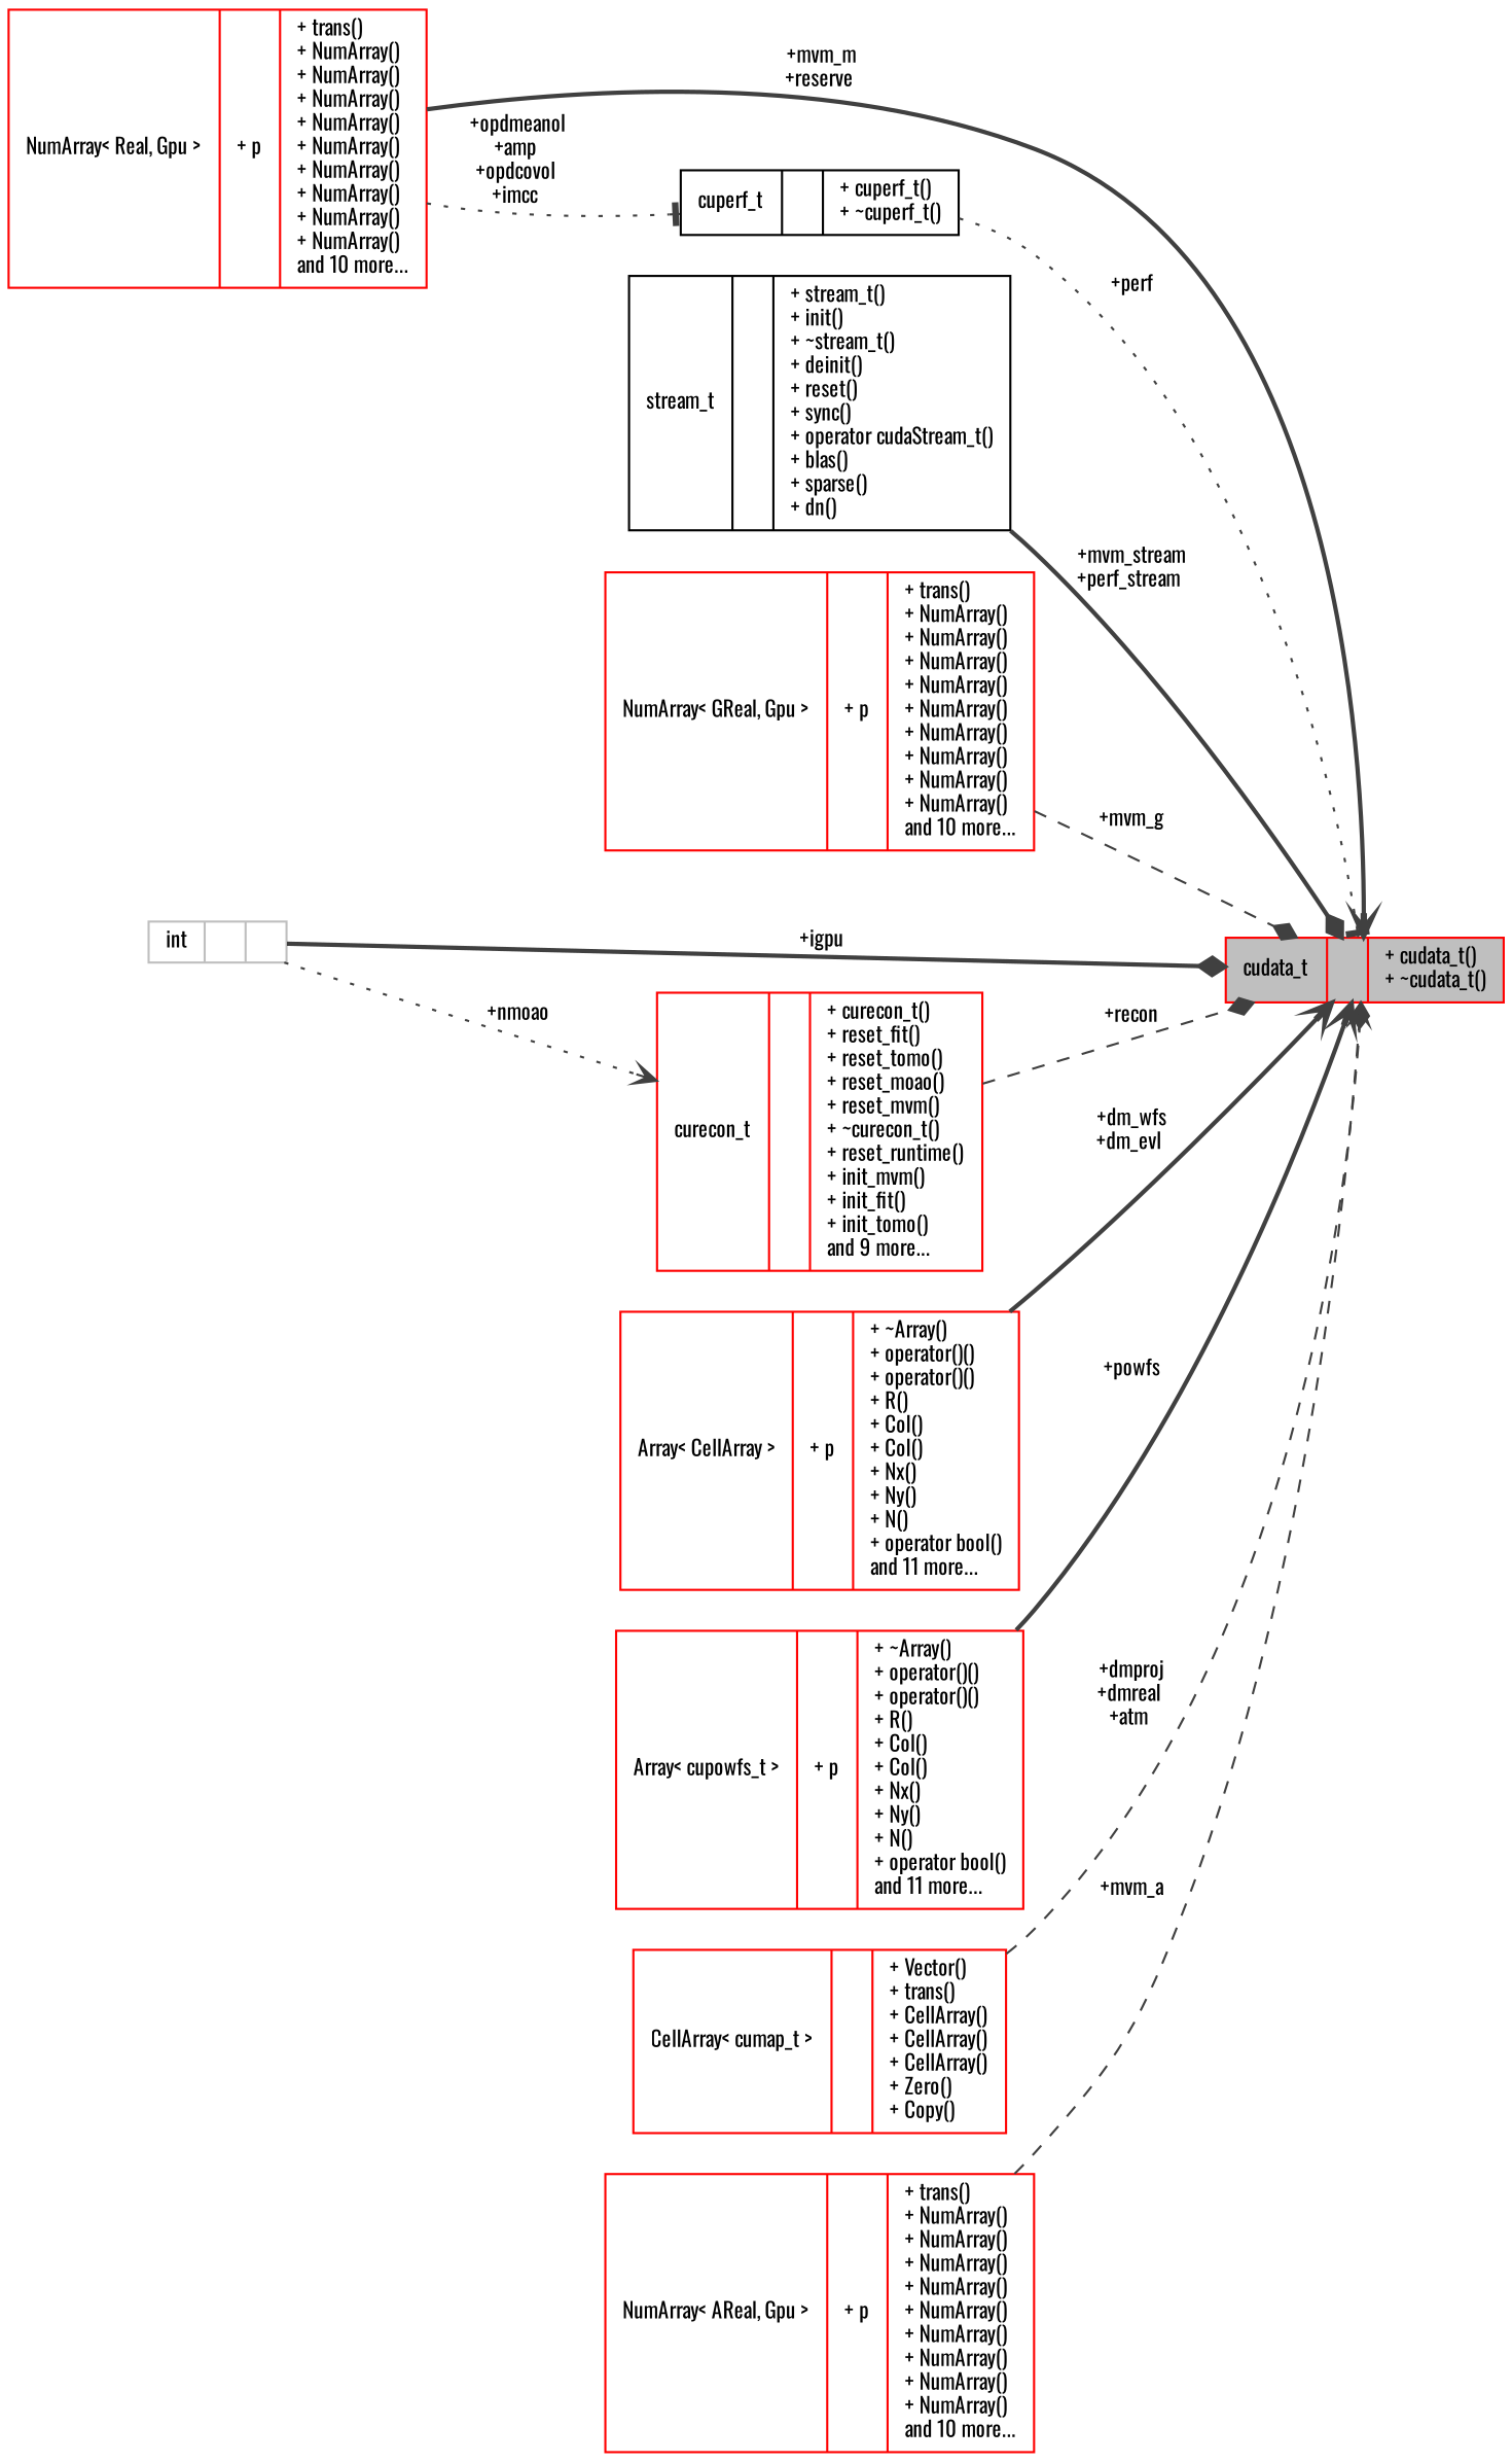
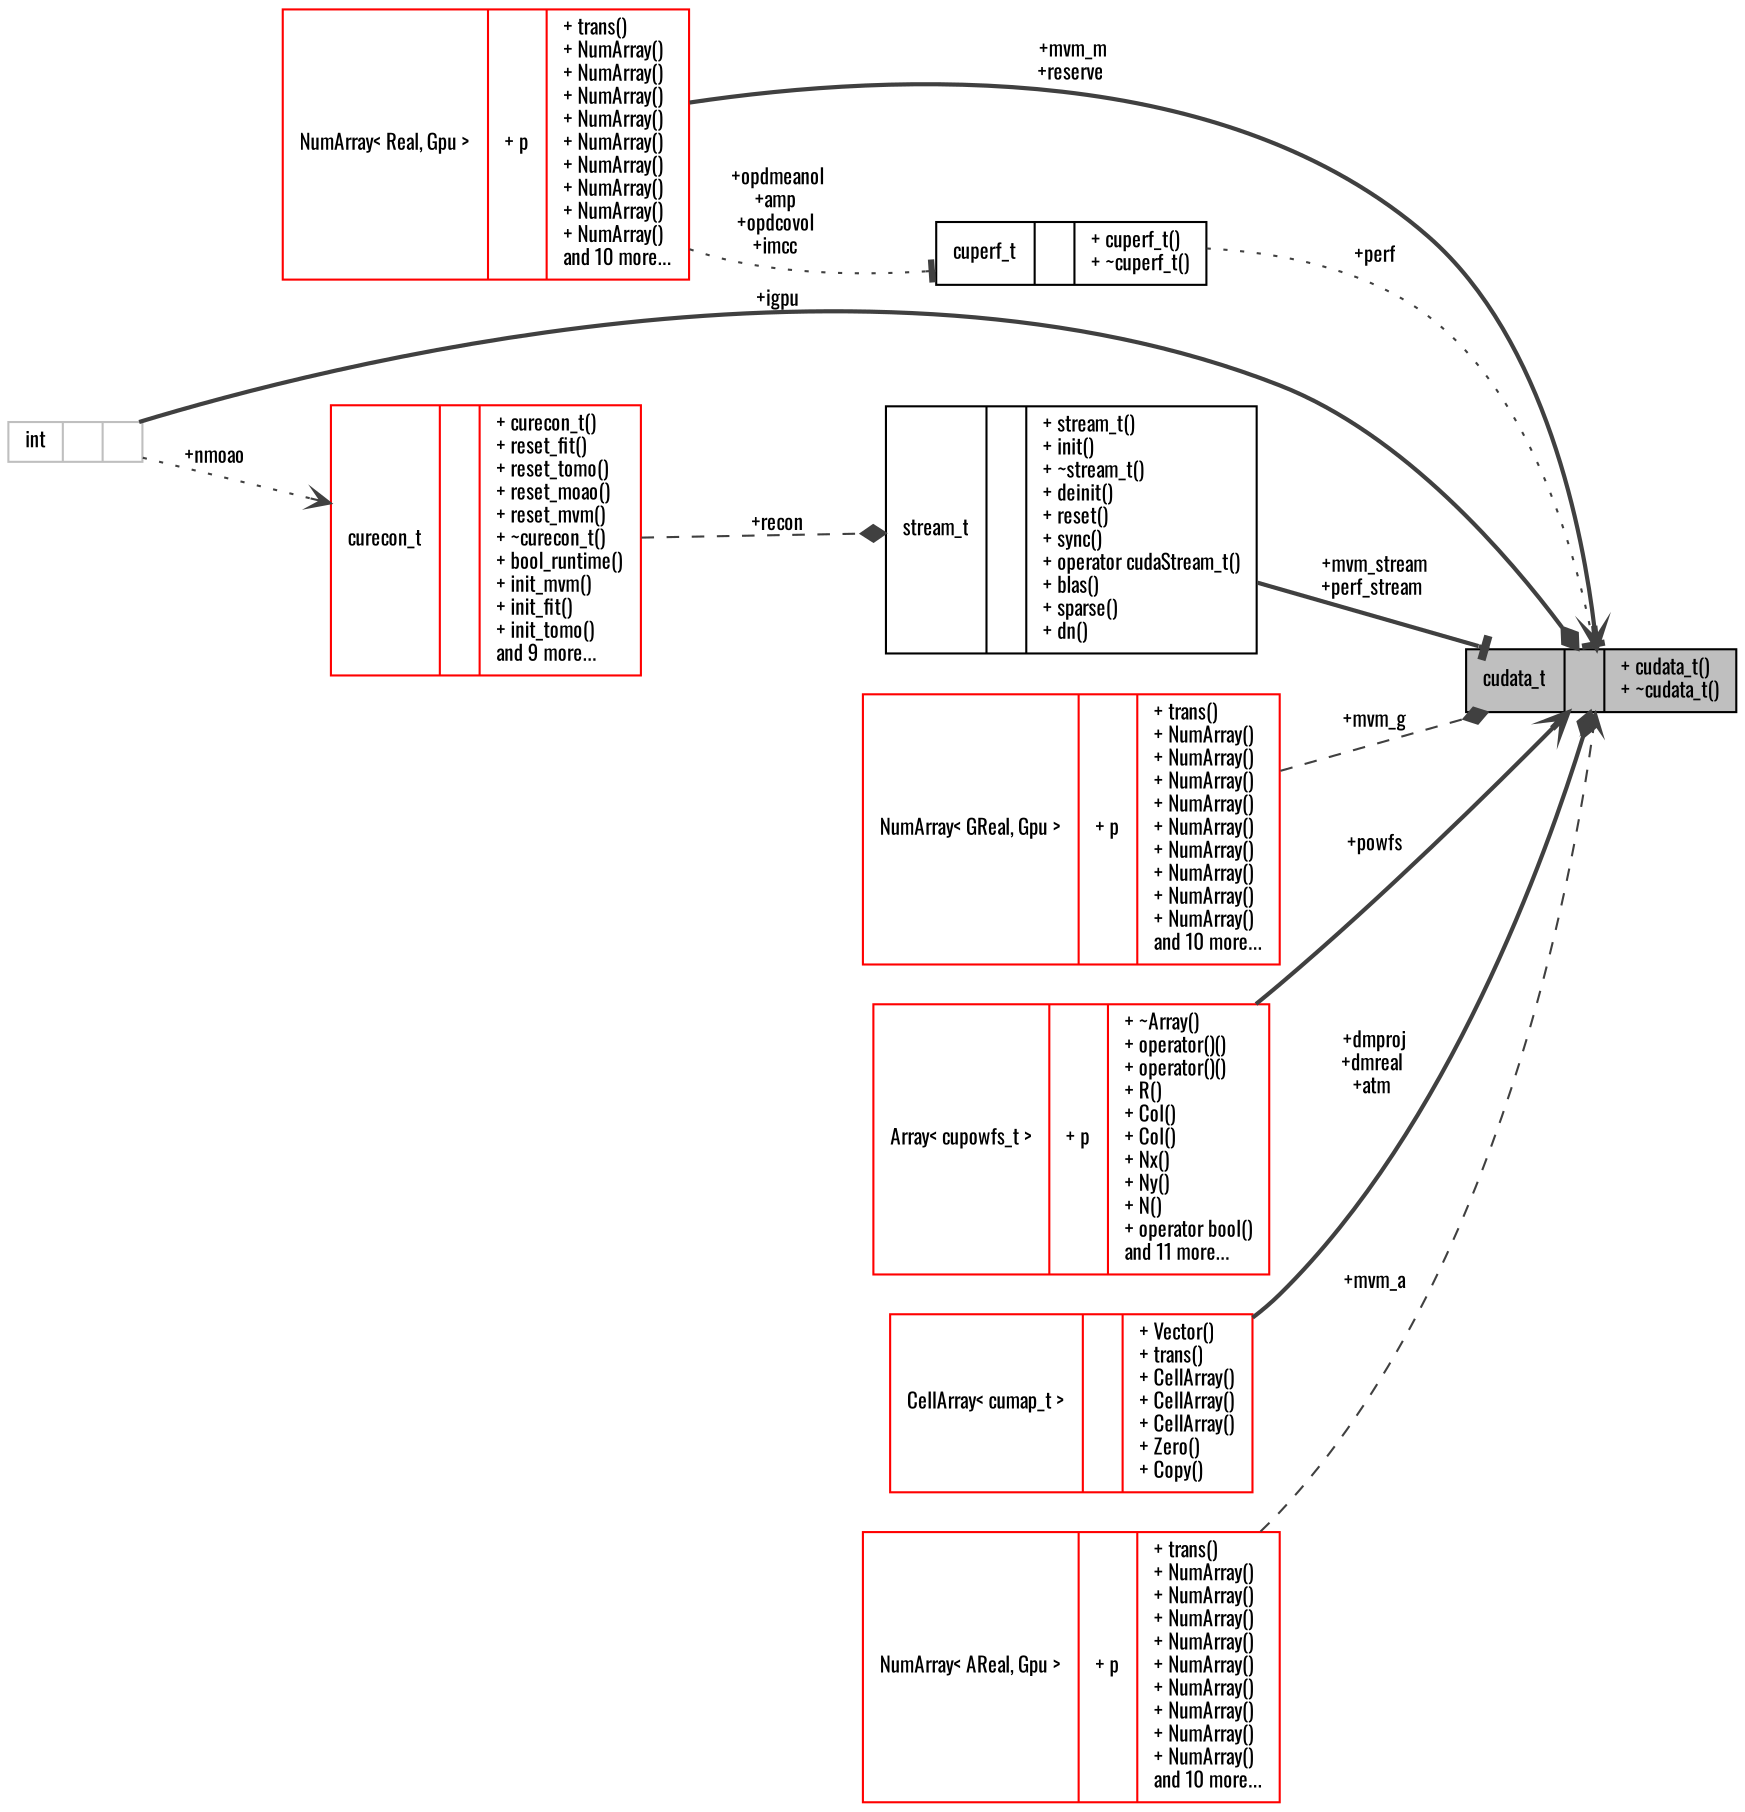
  digraph {
    fontname=Oswald
    rankdir=LR
    node [color=red fontname=Oswald fontsize=10 shape=record]
    edge [arrowhead=vee color=grey25 fontname=Oswald fontsize=10 labelfontname=Helvetica labelfontsize=10 style=bold]
-   n1 [fillcolor=grey75 fontcolor=black height=0.2 label="{cudata_t\n||+ cudata_t()\l+ ~cudata_t()\l}" style=filled width=0.4]
+   n1 [color=black fillcolor=grey75 fontcolor=black height=0.2 label="{cudata_t\n||+ cudata_t()\l+ ~cudata_t()\l}" style=filled width=0.4]
    n2 [height=0.2 label="{NumArray\< Real, Gpu \>\n|+ p\l|+ trans()\l+ NumArray()\l+ NumArray()\l+ NumArray()\l+ NumArray()\l+ NumArray()\l+ NumArray()\l+ NumArray()\l+ NumArray()\l+ NumArray()\land 10 more...\l}" width=0.4]
    n3 [color=black height=0.2 label="{cuperf_t\n||+ cuperf_t()\l+ ~cuperf_t()\l}" width=0.4]
    n4 [color=black height=0.2 label="{stream_t\n||+ stream_t()\l+ init()\l+ ~stream_t()\l+ deinit()\l+ reset()\l+ sync()\l+ operator cudaStream_t()\l+ blas()\l+ sparse()\l+ dn()\l}" width=0.4]
    n5 [height=0.2 label="{NumArray\< GReal, Gpu \>\n|+ p\l|+ trans()\l+ NumArray()\l+ NumArray()\l+ NumArray()\l+ NumArray()\l+ NumArray()\l+ NumArray()\l+ NumArray()\l+ NumArray()\l+ NumArray()\land 10 more...\l}" width=0.4]
-   n6 [height=0.2 label="{curecon_t\n||+ curecon_t()\l+ reset_fit()\l+ reset_tomo()\l+ reset_moao()\l+ reset_mvm()\l+ ~curecon_t()\l+ reset_runtime()\l+ init_mvm()\l+ init_fit()\l+ init_tomo()\land 9 more...\l}" width=0.4]
+   n6 [height=0.2 label="{curecon_t\n||+ curecon_t()\l+ reset_fit()\l+ reset_tomo()\l+ reset_moao()\l+ reset_mvm()\l+ ~curecon_t()\l+ bool_runtime()\l+ init_mvm()\l+ init_fit()\l+ init_tomo()\land 9 more...\l}" width=0.4]
    n7 [color=grey75 height=0.2 label="{int\n||}" width=0.4]
-   n8 [height=0.2 label="{Array\< CellArray \>\n|+ p\l|+ ~Array()\l+ operator()()\l+ operator()()\l+ R()\l+ Col()\l+ Col()\l+ Nx()\l+ Ny()\l+ N()\l+ operator bool()\land 11 more...\l}" width=0.4]
    n9 [height=0.2 label="{Array\< cupowfs_t \>\n|+ p\l|+ ~Array()\l+ operator()()\l+ operator()()\l+ R()\l+ Col()\l+ Col()\l+ Nx()\l+ Ny()\l+ N()\l+ operator bool()\land 11 more...\l}" width=0.4]
    n10 [height=0.2 label="{CellArray\< cumap_t \>\n||+ Vector()\l+ trans()\l+ CellArray()\l+ CellArray()\l+ CellArray()\l+ Zero()\l+ Copy()\l}" width=0.4]
    n11 [height=0.2 label="{NumArray\< AReal, Gpu \>\n|+ p\l|+ trans()\l+ NumArray()\l+ NumArray()\l+ NumArray()\l+ NumArray()\l+ NumArray()\l+ NumArray()\l+ NumArray()\l+ NumArray()\l+ NumArray()\land 10 more...\l}" width=0.4]
    n2 -> n1 [label=" +mvm_m\n+reserve"]
    n2 -> n3 [arrowhead=tee label=" +opdmeanol\n+amp\n+opdcovol\n+imcc" style=dotted]
    n3 -> n1 [arrowhead=tee label=" +perf" style=dotted]
-   n4 -> n1 [arrowhead=diamond label=" +mvm_stream\n+perf_stream"]
+   n4 -> n1 [arrowhead=tee label=" +mvm_stream\n+perf_stream"]
    n5 -> n1 [arrowhead=diamond label=" +mvm_g" style=dashed]
-   n6 -> n1 [arrowhead=diamond label=" +recon" style=dashed]
+   n6 -> n4 [arrowhead=diamond label=" +recon" style=dashed]
    n7 -> n1 [arrowhead=diamond label=" +igpu"]
    n7 -> n6 [label=" +nmoao" style=dotted]
-   n8 -> n1 [label=" +dm_wfs\n+dm_evl"]
    n9 -> n1 [label=" +powfs"]
-   n10 -> n1 [arrowhead=diamond label=" +dmproj\n+dmreal\n+atm" style=dashed]
+   n10 -> n1 [arrowhead=diamond label=" +dmproj\n+dmreal\n+atm"]
    n11 -> n1 [label=" +mvm_a" style=dashed]
  }
